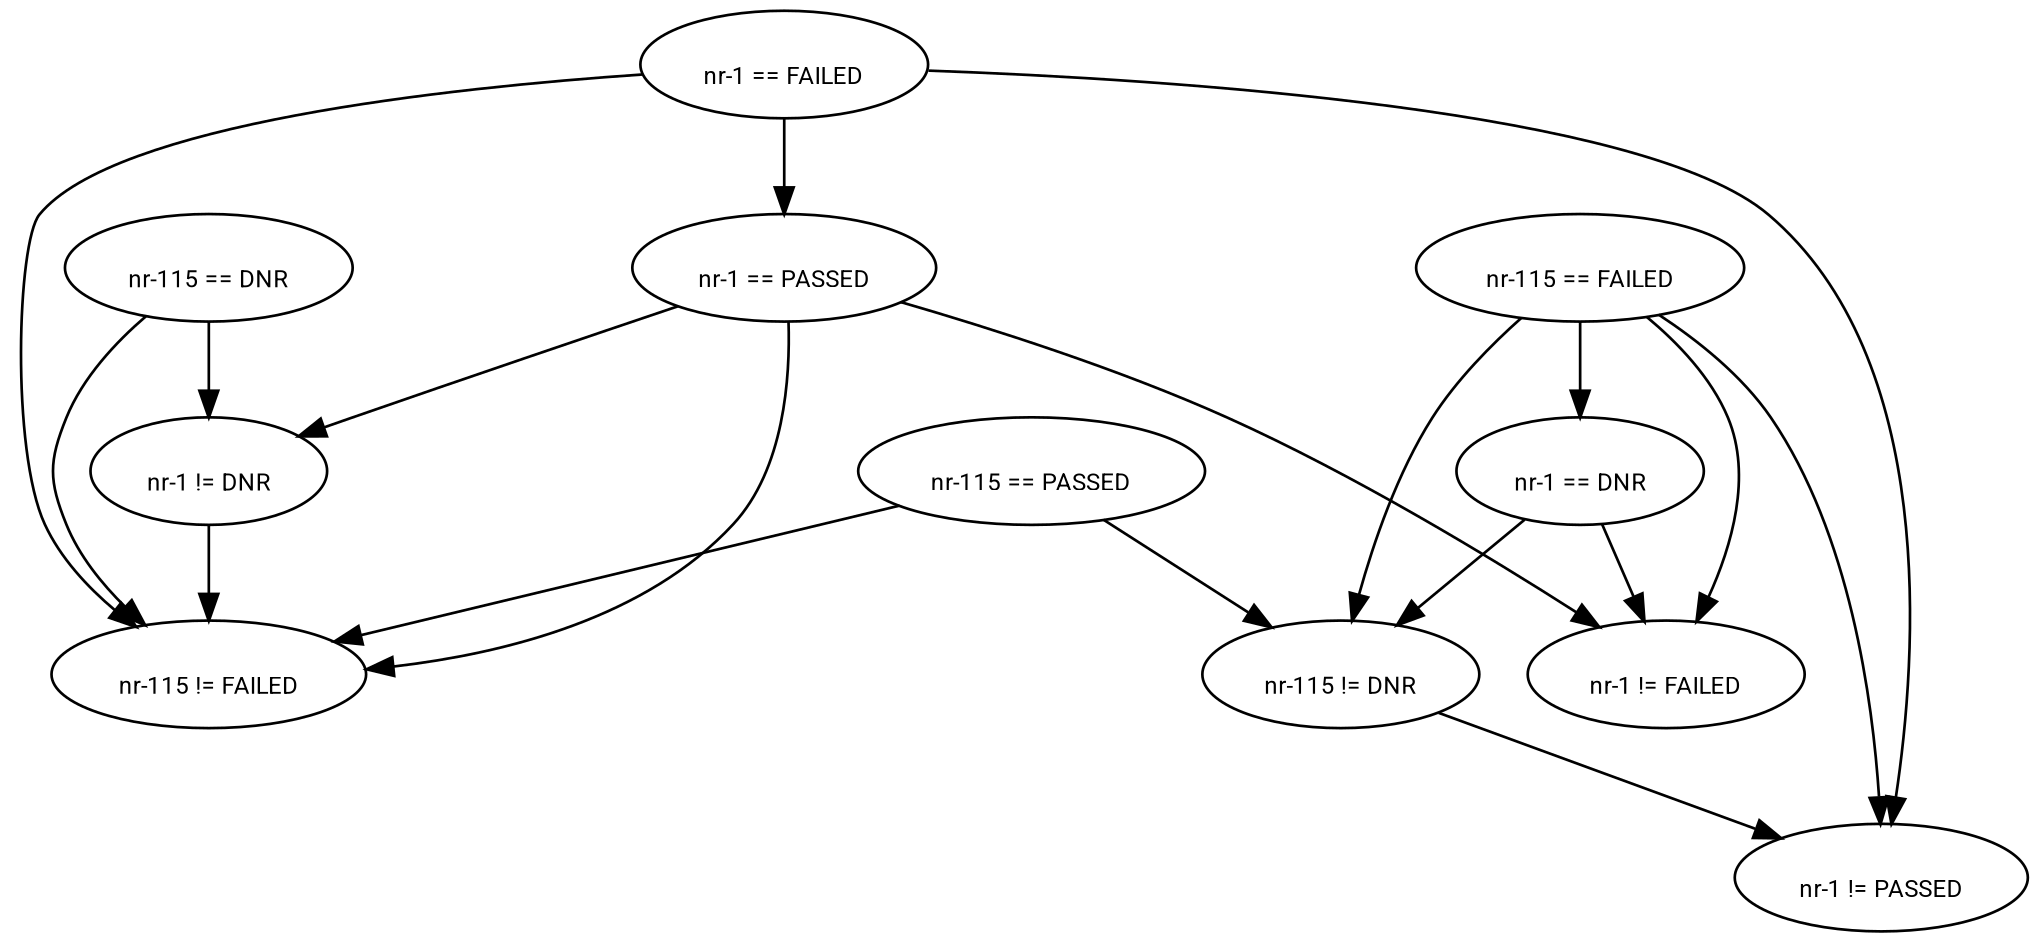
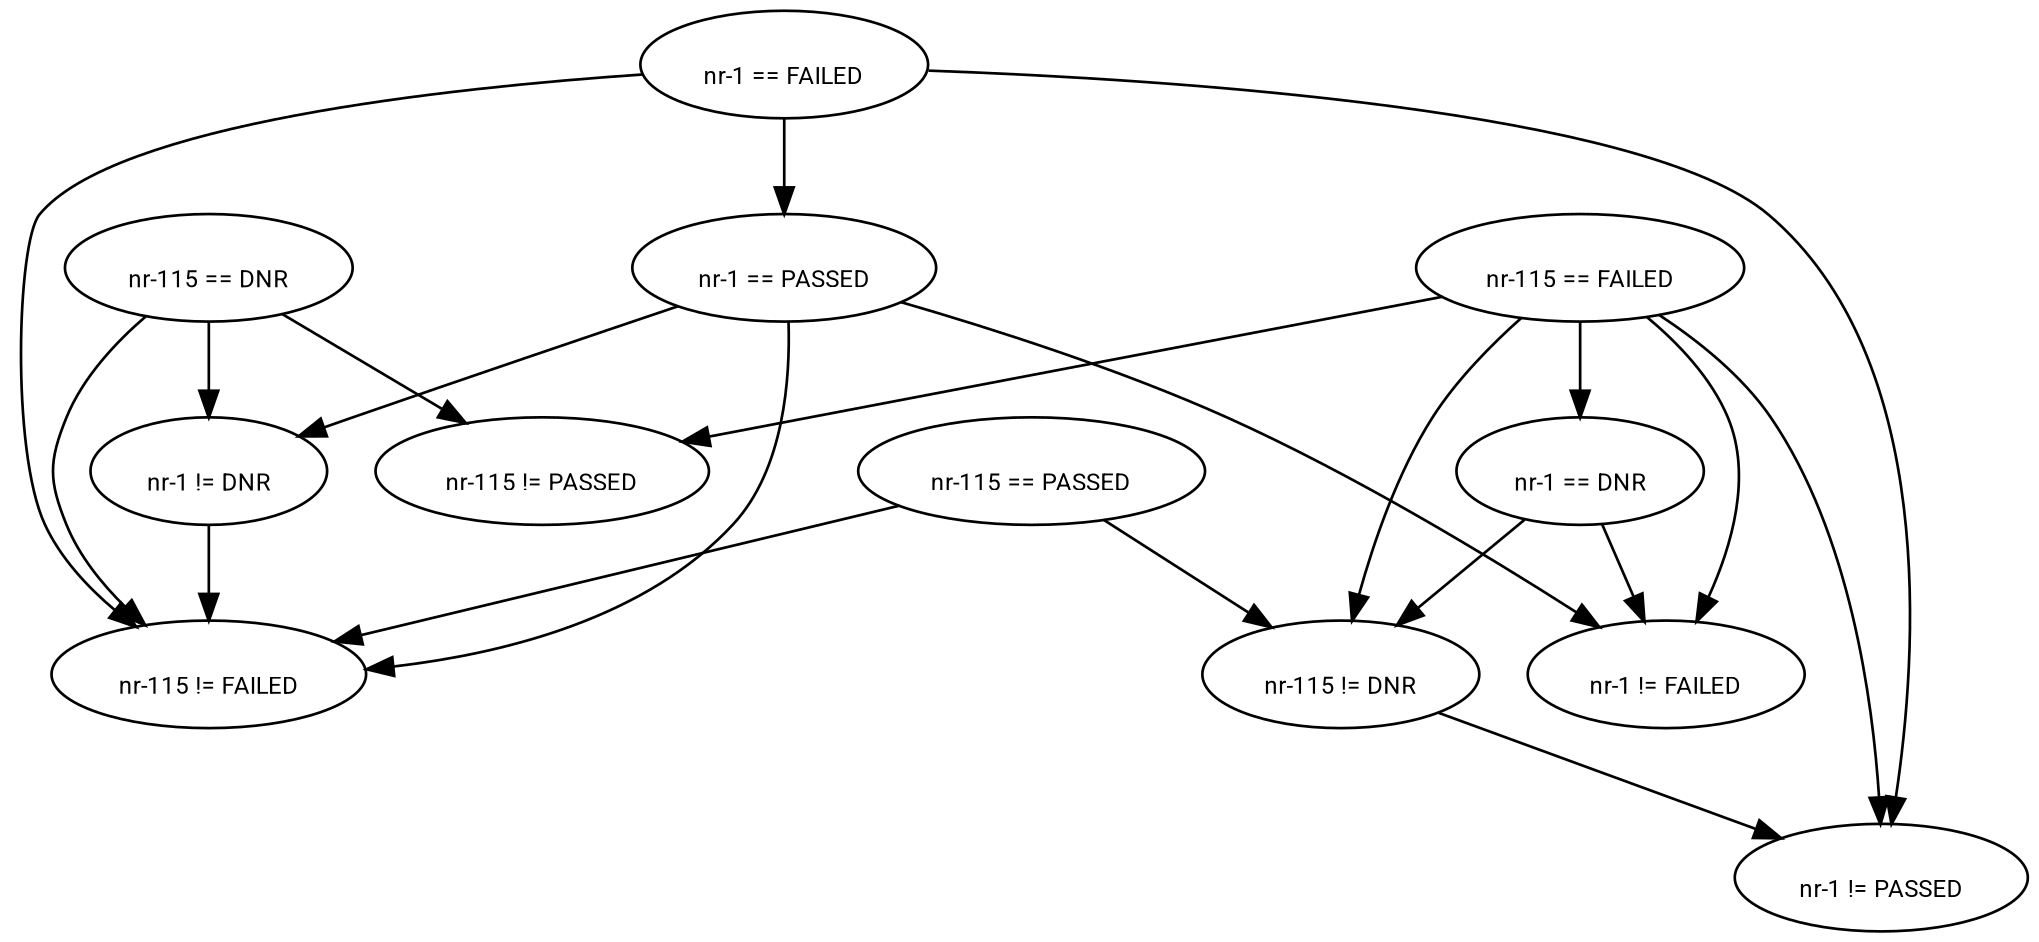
  digraph {
    fontname=Roboto
    fontsize=9
    node [fontname=Roboto fontsize=9]
    edge [fontname=Roboto fontsize=9]
    n1 [label="\nnr-1 != DNR"]
    n2 [label="\nnr-115 != FAILED"]
    n3 [label="\nnr-1 == DNR"]
    n4 [label="\nnr-1 != FAILED"]
    n5 [label="\nnr-115 != DNR"]
    n6 [label="\nnr-1 != PASSED"]
    n7 [label="\nnr-1 == FAILED"]
    n8 [label="\nnr-1 == PASSED"]
    n9 [label="\nnr-115 == DNR"]
+   n10 [label="\nnr-115 != PASSED"]
    n11 [label="\nnr-115 == FAILED"]
    n12 [label="\nnr-115 == PASSED"]
    n1 -> n2
    n3 -> n4
    n3 -> n5
    n5 -> n6
    n7 -> n2
    n7 -> n6
    n7 -> n8
    n8 -> n1
    n8 -> n2
    n8 -> n4
    n9 -> n1
    n9 -> n2
+   n9 -> n10
    n11 -> n3
    n11 -> n4
    n11 -> n5
    n11 -> n6
+   n11 -> n10
    n12 -> n2
    n12 -> n5
  }
